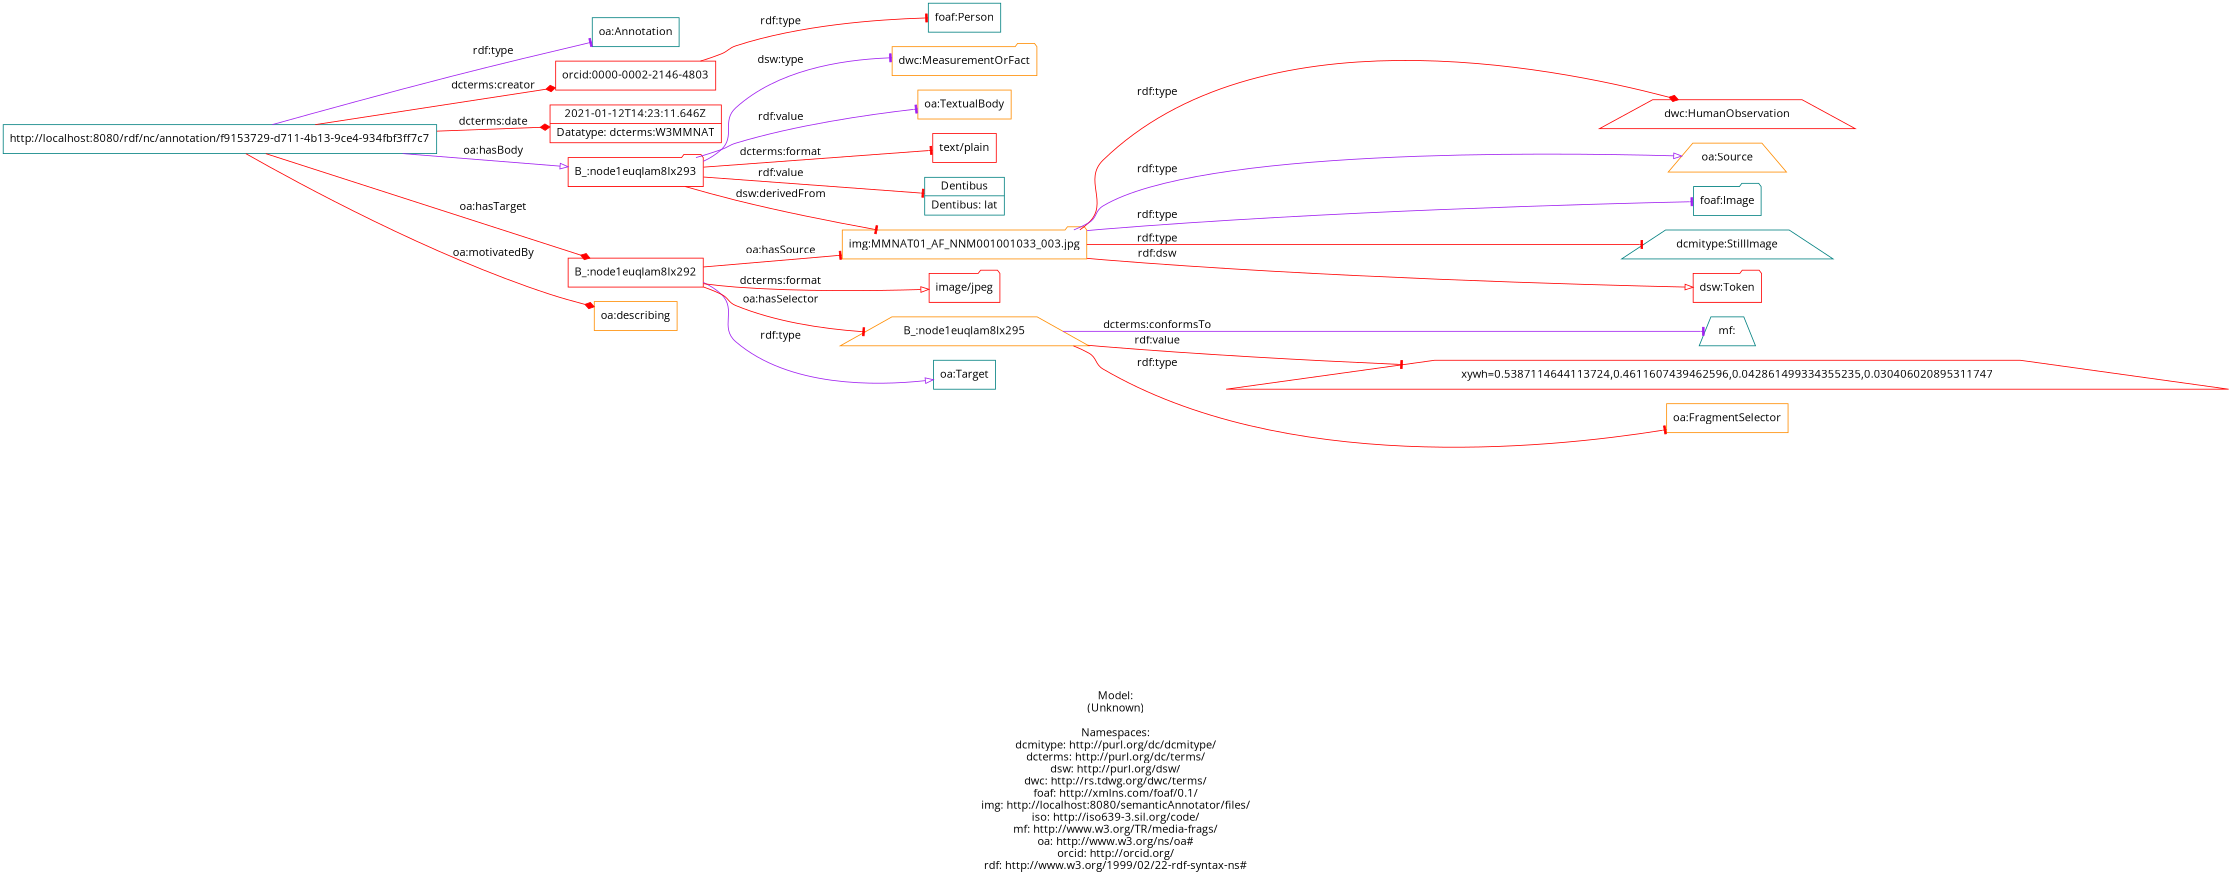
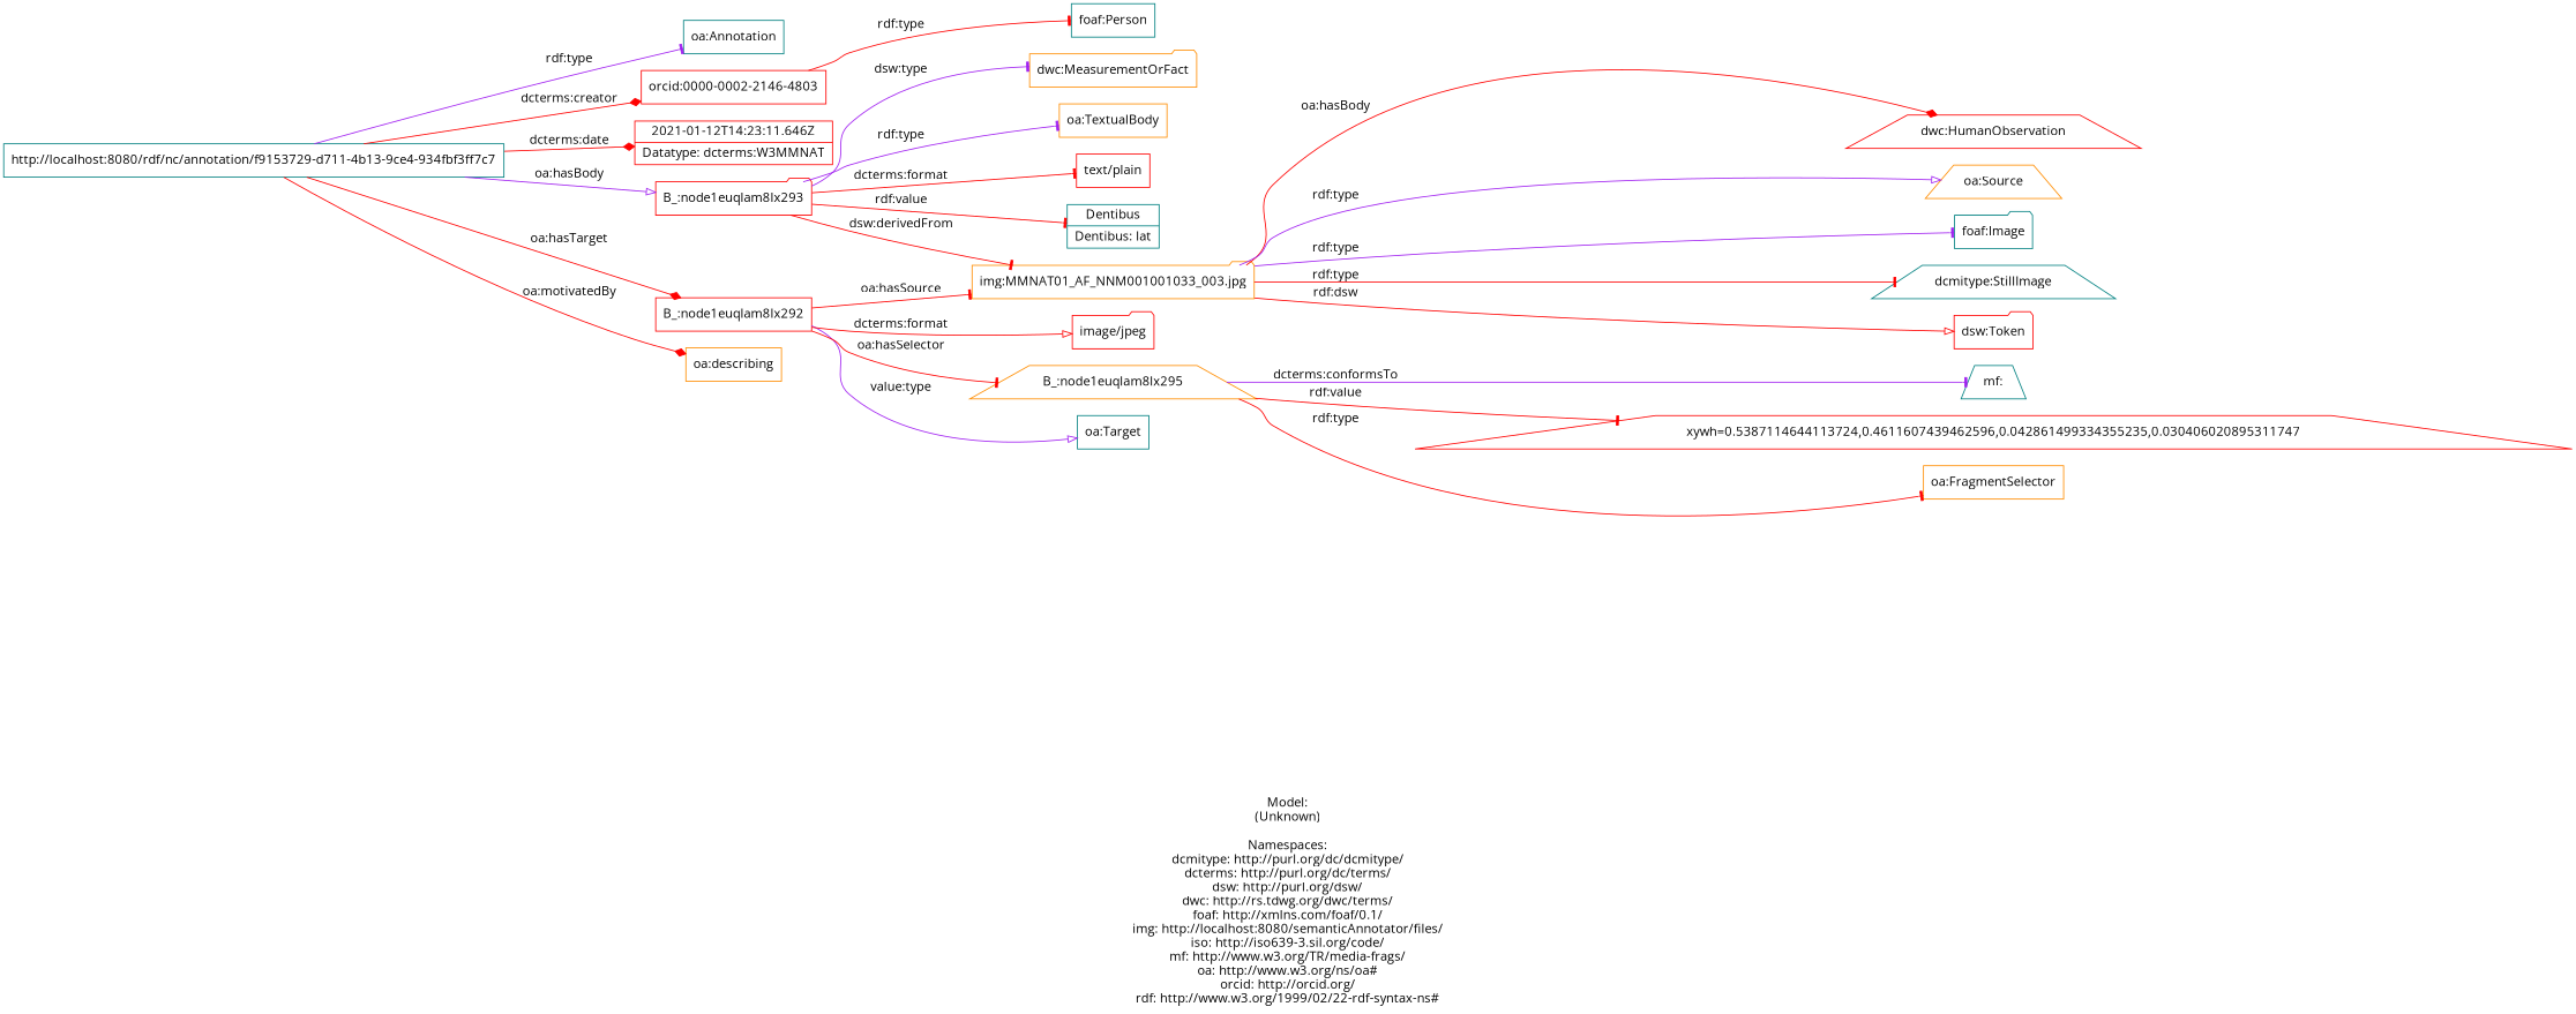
  digraph {
    fontname="Open Sans"
    label="\n\nModel:\n(Unknown)\n\nNamespaces:\ndcmitype: http://purl.org/dc/dcmitype/\ndcterms: http://purl.org/dc/terms/\ndsw: http://purl.org/dsw/\ndwc: http://rs.tdwg.org/dwc/terms/\nfoaf: http://xmlns.com/foaf/0.1/\nimg: http://localhost:8080/semanticAnnotator/files/\niso: http://iso639-3.sil.org/code/\nmf: http://www.w3.org/TR/media-frags/\noa: http://www.w3.org/ns/oa#\norcid: http://orcid.org/\nrdf: http://www.w3.org/1999/02/22-rdf-syntax-ns#\n"
    rankdir=LR
    node [color=red fontname="Open Sans" shape=box]
    edge [arrowhead=tee color=red fontname="Open Sans"]
    n1 [color=teal label="http://localhost:8080/rdf/nc/annotation/f9153729-d711-4b13-9ce4-934fbf3ff7c7"]
    n2 [color=teal label="oa:Annotation"]
    n3 [label="orcid:0000-0002-2146-4803"]
    n4 [label="2021-01-12T14:23:11.646Z|Datatype: dcterms:W3MMNAT" shape=record]
    "B_:node1euqlam8lx293" [shape=folder]
    "B_:node1euqlam8lx292"
    n7 [color=darkorange label="oa:describing"]
    n8 [color=teal label="foaf:Person"]
    n9 [color=darkorange label="dwc:MeasurementOrFact" shape=folder]
    n10 [color=darkorange label="oa:TextualBody"]
    n11 [label="text/plain"]
    n12 [color=darkorange label="img:MMNAT01_AF_NNM001001033_003.jpg" shape=folder]
    n13 [color=teal label="Dentibus|Dentibus: lat" shape=record]
    n14 [color=teal label="oa:Target"]
    n15 [label="image/jpeg" shape=folder]
    "B_:node1euqlam8lx295" [color=darkorange shape=trapezium]
    n17 [color=teal label="dcmitype:StillImage" shape=trapezium]
    n18 [label="dsw:Token" shape=folder]
    n19 [label="dwc:HumanObservation" shape=trapezium]
    n20 [color=darkorange label="oa:Source" shape=trapezium]
    n21 [color=teal label="foaf:Image" shape=folder]
    n22 [color=darkorange label="oa:FragmentSelector"]
    n23 [color=teal label="mf:" shape=trapezium]
    n24 [label="xywh=0.5387114644113724,0.4611607439462596,0.042861499334355235,0.030406020895311747" shape=trapezium]
    n1 -> n2 [color=purple label="rdf:type"]
    n1 -> n3 [arrowhead=diamond label="dcterms:creator"]
    n1 -> n4 [arrowhead=diamond label="dcterms:date"]
    n1 -> "B_:node1euqlam8lx293" [arrowhead=onormal color=purple label="oa:hasBody"]
    n1 -> "B_:node1euqlam8lx292" [arrowhead=diamond label="oa:hasTarget"]
    n1 -> n7 [arrowhead=diamond label="oa:motivatedBy"]
    n3 -> n8 [label="rdf:type"]
    "B_:node1euqlam8lx293" -> n9 [color=purple label="dsw:type"]
-   "B_:node1euqlam8lx293" -> n10 [color=purple label="rdf:value"]
+   "B_:node1euqlam8lx293" -> n10 [color=purple label="rdf:type"]
    "B_:node1euqlam8lx293" -> n11 [label="dcterms:format"]
    "B_:node1euqlam8lx293" -> n12 [label="dsw:derivedFrom"]
    "B_:node1euqlam8lx293" -> n13 [label="rdf:value"]
    "B_:node1euqlam8lx292" -> n12 [label="oa:hasSource"]
-   "B_:node1euqlam8lx292" -> n14 [arrowhead=onormal color=purple label="rdf:type"]
+   "B_:node1euqlam8lx292" -> n14 [arrowhead=onormal color=purple label="value:type"]
    "B_:node1euqlam8lx292" -> n15 [arrowhead=onormal label="dcterms:format"]
    "B_:node1euqlam8lx292" -> "B_:node1euqlam8lx295" [label="oa:hasSelector"]
    n12 -> n17 [label="rdf:type"]
    n12 -> n18 [arrowhead=onormal label="rdf:dsw"]
-   n12 -> n19 [arrowhead=diamond label="rdf:type"]
+   n12 -> n19 [arrowhead=diamond label="oa:hasBody"]
    n12 -> n20 [arrowhead=onormal color=purple label="rdf:type"]
    n12 -> n21 [color=purple label="rdf:type"]
    "B_:node1euqlam8lx295" -> n22 [label="rdf:type"]
    "B_:node1euqlam8lx295" -> n23 [color=purple label="dcterms:conformsTo"]
    "B_:node1euqlam8lx295" -> n24 [label="rdf:value"]
  }
